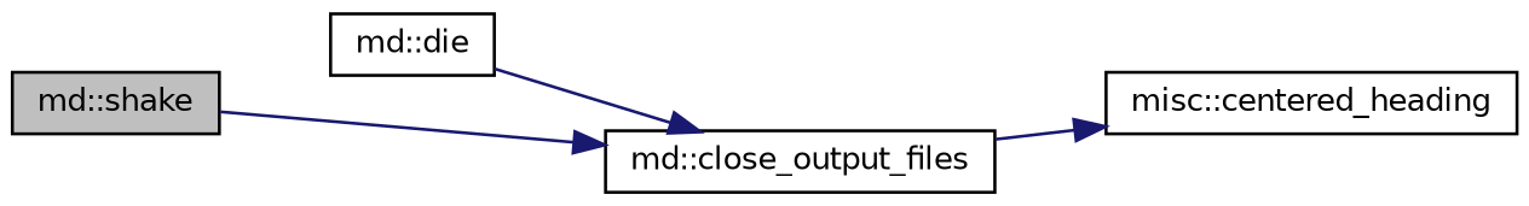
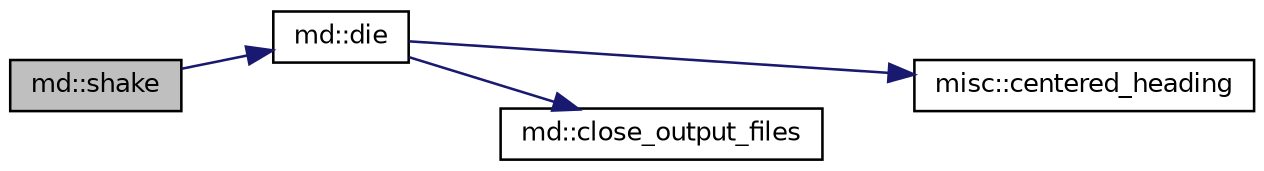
  digraph {
    rankdir=LR
    node [color=black fillcolor=white fontname=Helvetica fontsize=10 shape=record style=filled]
    edge [color=midnightblue fontname=Helvetica fontsize=10 labelfontname=Helvetica labelfontsize=10 style=solid]
    n1 [fillcolor=grey75 fontcolor=black height=0.2 label="md::shake" width=0.4]
    n2 [height=0.2 label="md::die" width=0.4]
    n3 [height=0.2 label="misc::centered_heading" width=0.4]
    n4 [height=0.2 label="md::close_output_files" width=0.4]
-   n1 -> n4
-   n4 -> n3
+   n1 -> n2
+   n2 -> n3
    n2 -> n4
  }
